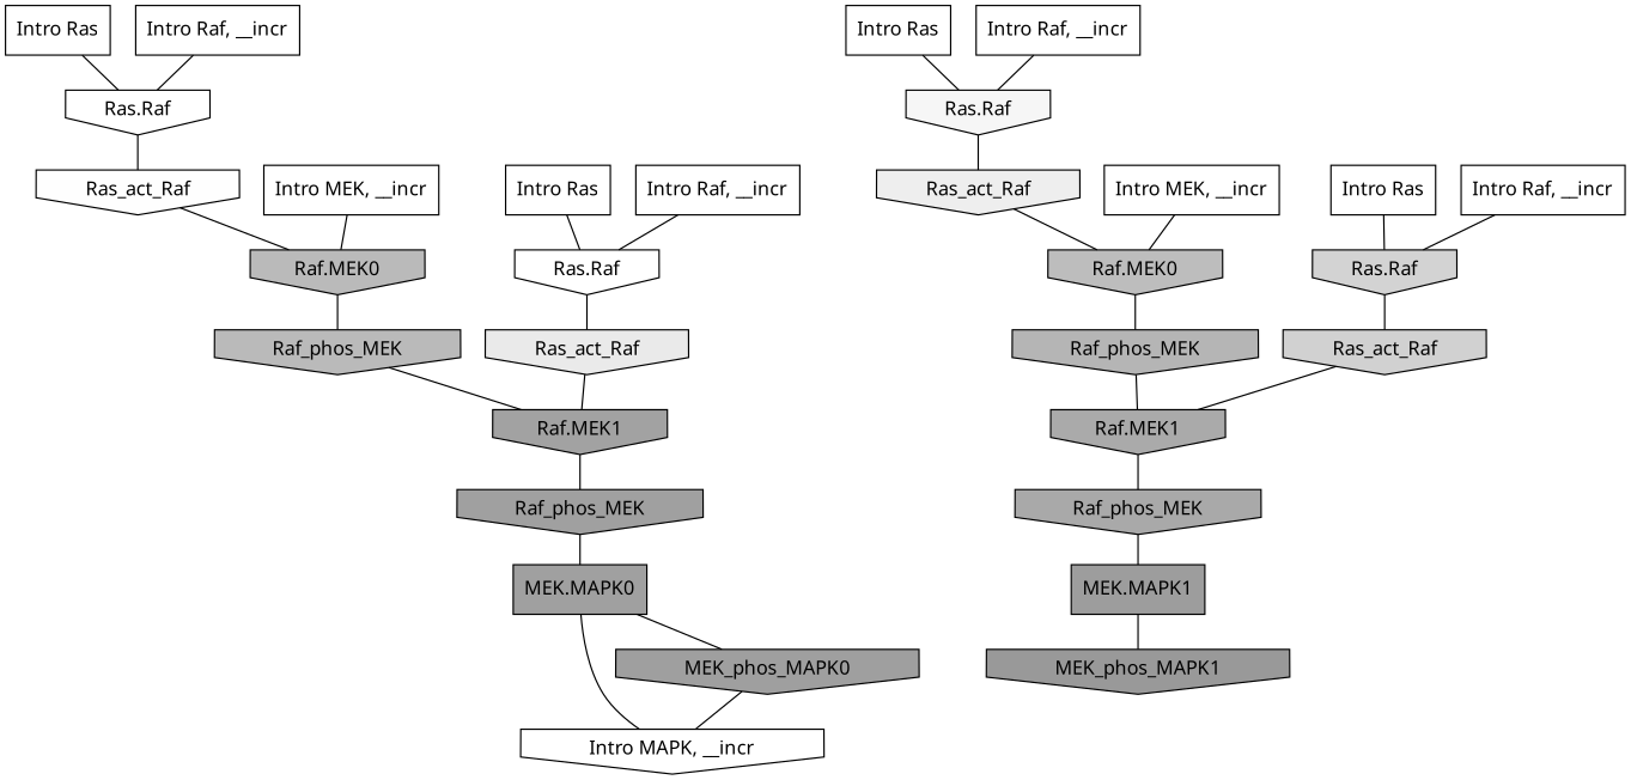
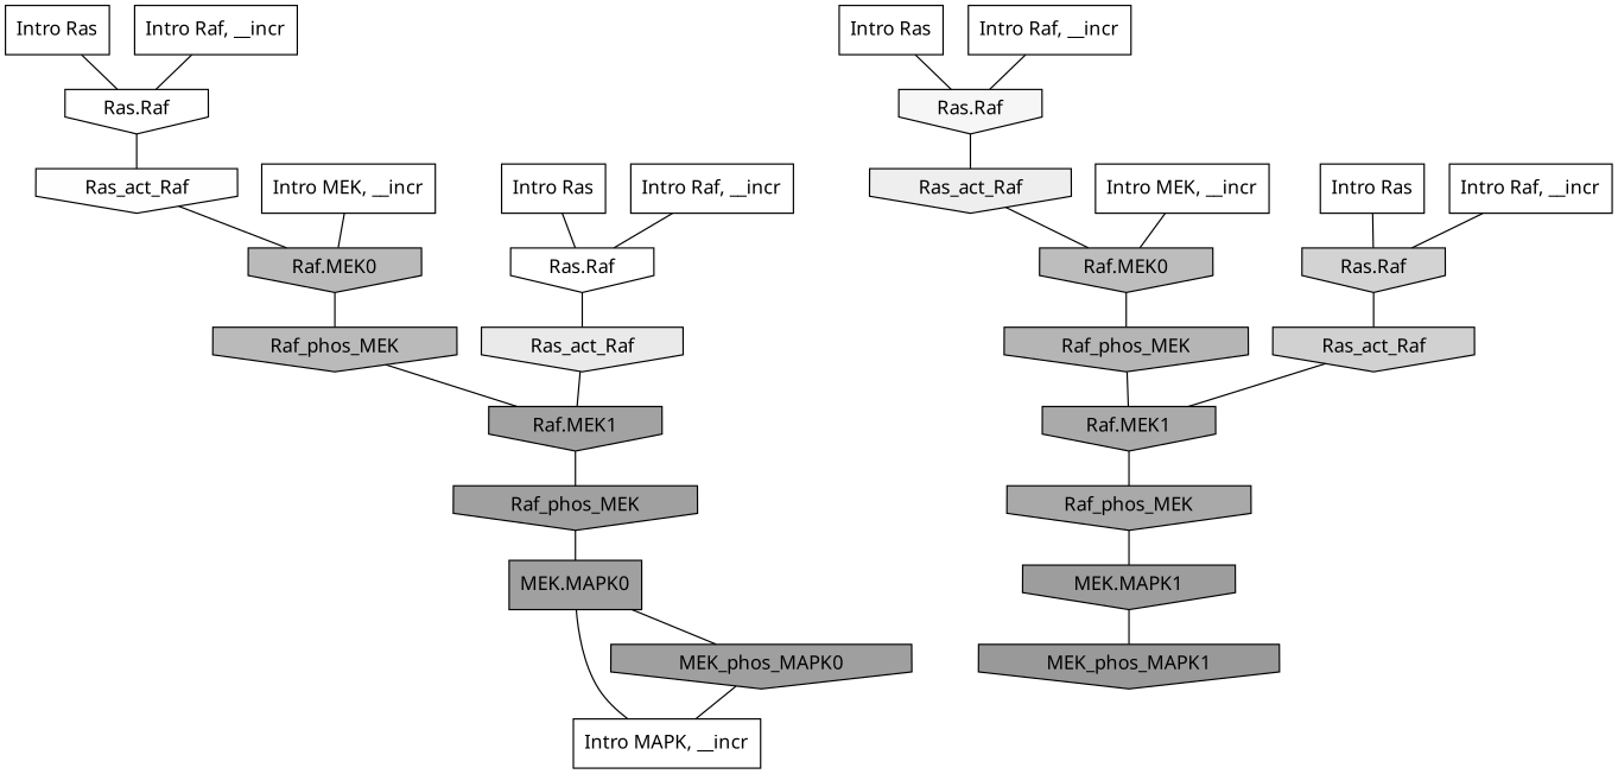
  digraph {
    rankdir=TB
    ranksep=0.30
    node [fillcolor="0.000 0.000 1.000" fontname="CMU Serif" shape=invhouse style=filled]
    edge [color="0.000 0.000 0.000" dir=none fontname="CMU Serif"]
    n1 [label="Intro Ras" shape=rectangle]
    n2 [label="Ras.Raf"]
    n3 [fillcolor="0.000 0.000 0.996" label=Ras_act_Raf]
    n4 [label="Intro Ras" shape=rectangle]
    n5 [label="Ras.Raf"]
    n6 [fillcolor="0.000 0.000 0.916" label=Ras_act_Raf]
    n7 [label="Intro Ras" shape=rectangle]
    n8 [fillcolor="0.000 0.000 0.963" label="Ras.Raf"]
    n9 [fillcolor="0.000 0.000 0.931" label=Ras_act_Raf]
    n10 [label="Intro Ras" shape=rectangle]
    n11 [fillcolor="0.000 0.000 0.828" label="Ras.Raf"]
    n12 [fillcolor="0.000 0.000 0.819" label=Ras_act_Raf]
    n13 [label="Intro Raf, __incr" shape=rectangle]
    n14 [label="Intro Raf, __incr" shape=rectangle]
    n15 [label="Intro Raf, __incr" shape=rectangle]
    n16 [label="Intro Raf, __incr" shape=rectangle]
    n17 [label="Intro MEK, __incr" shape=rectangle]
    n18 [fillcolor="0.000 0.000 0.729" label="Raf.MEK0"]
    n19 [fillcolor="0.000 0.000 0.729" label=Raf_phos_MEK]
    n20 [label="Intro MEK, __incr" shape=rectangle]
    n21 [fillcolor="0.000 0.000 0.739" label="Raf.MEK0"]
    n22 [fillcolor="0.000 0.000 0.708" label=Raf_phos_MEK]
-   n23 [label="Intro MAPK, __incr"]
+   n23 [label="Intro MAPK, __incr" shape=rectangle]
    n24 [fillcolor="0.000 0.000 0.626" label="MEK.MAPK0" shape=box]
    n25 [fillcolor="0.000 0.000 0.624" label=MEK_phos_MAPK0]
    n26 [fillcolor="0.000 0.000 0.633" label="Raf.MEK1"]
    n27 [fillcolor="0.000 0.000 0.628" label=Raf_phos_MEK]
    n28 [fillcolor="0.000 0.000 0.666" label="Raf.MEK1"]
    n29 [fillcolor="0.000 0.000 0.663" label=Raf_phos_MEK]
-   n30 [fillcolor="0.000 0.000 0.614" label="MEK.MAPK1" shape=box]
+   n30 [fillcolor="0.000 0.000 0.614" label="MEK.MAPK1"]
    n31 [fillcolor="0.000 0.000 0.600" label=MEK_phos_MAPK1]
    n1 -> n2
    n2 -> n3
    n3 -> n18
    n4 -> n5
    n5 -> n6
    n6 -> n26
    n7 -> n8
    n8 -> n9
    n9 -> n21
    n10 -> n11
    n11 -> n12
    n12 -> n28
    n13 -> n8
    n14 -> n5
    n15 -> n11
    n16 -> n2
    n17 -> n18
    n18 -> n19
    n19 -> n26
    n20 -> n21
    n21 -> n22
    n22 -> n28
    n23 -> n24
    n24 -> n25
    n25 -> n23
    n26 -> n27
    n27 -> n24
    n28 -> n29
    n29 -> n30
    n30 -> n31
  }
